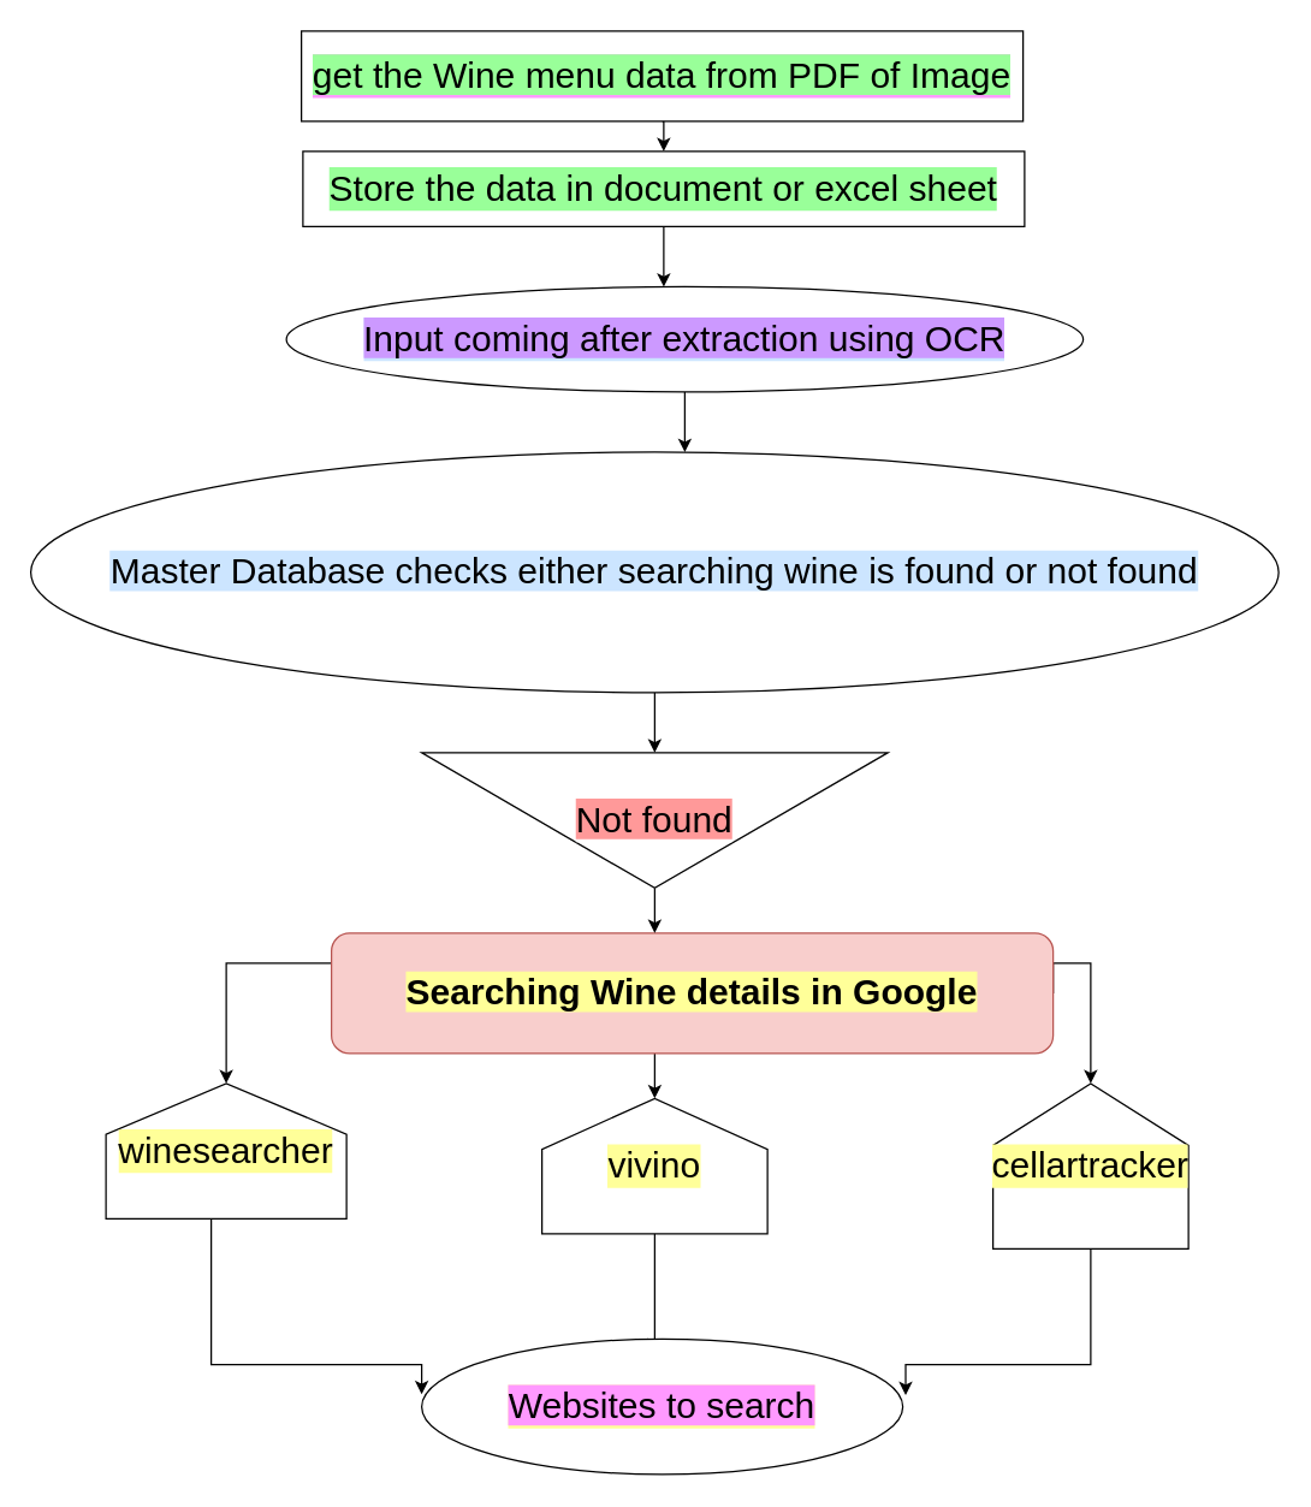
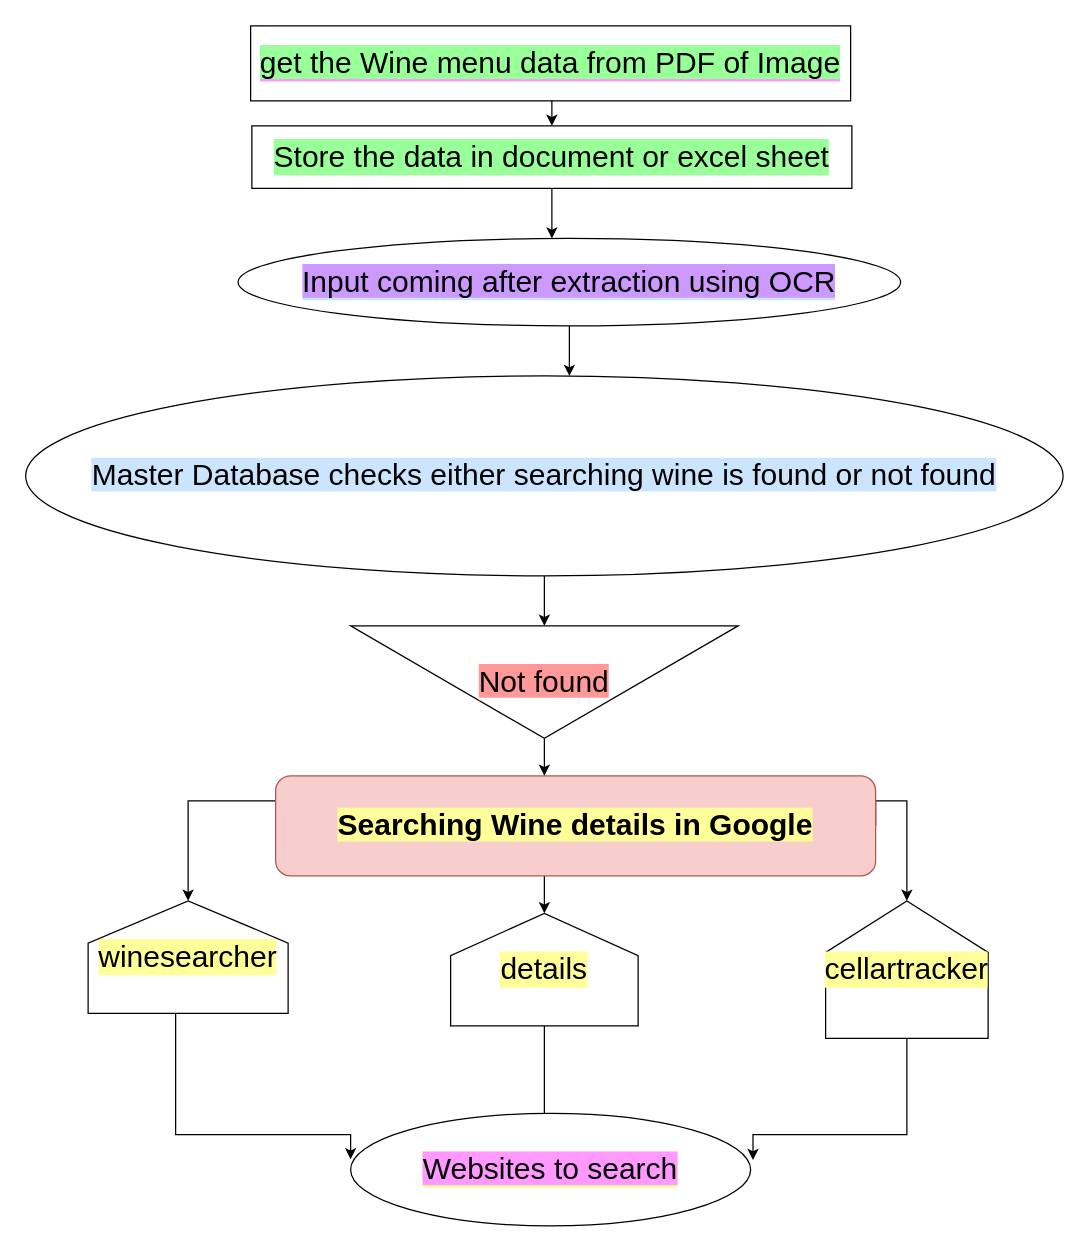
  <mxCell id="0" />
  <mxCell id="1" parent="0" />
  <mxCell id="2" style="edgeStyle=orthogonalEdgeStyle;rounded=0;orthogonalLoop=1;jettySize=auto;html=1;fontSize=24;entryX=0.5;entryY=1;entryDx=0;entryDy=0;" edge="1" parent="1" source="5" target="7"><mxGeometry relative="1" as="geometry"><mxPoint x="110" y="720" as="targetPoint" /><Array as="points"><mxPoint x="150" y="640" /></Array></mxGeometry></mxCell>
  <mxCell id="3" style="edgeStyle=orthogonalEdgeStyle;rounded=0;orthogonalLoop=1;jettySize=auto;html=1;entryX=0.5;entryY=1;entryDx=0;entryDy=0;fontSize=24;" edge="1" parent="1" source="5" target="9"><mxGeometry relative="1" as="geometry"><Array as="points"><mxPoint x="440" y="690" /><mxPoint x="440" y="690" /></Array></mxGeometry></mxCell>
  <mxCell id="4" style="edgeStyle=orthogonalEdgeStyle;rounded=0;orthogonalLoop=1;jettySize=auto;html=1;exitX=1;exitY=0.5;exitDx=0;exitDy=0;entryX=0.5;entryY=1;entryDx=0;entryDy=0;fontSize=24;" edge="1" parent="1" source="5" target="11"><mxGeometry relative="1" as="geometry"><Array as="points"><mxPoint x="700" y="640" /><mxPoint x="725" y="640" /></Array></mxGeometry></mxCell>
  <mxCell id="5" value="&lt;font style=&quot;font-size: 24px&quot;&gt;&lt;b style=&quot;background-color: rgb(255 , 255 , 153)&quot;&gt;Searching Wine details in Google&lt;/b&gt;&lt;/font&gt;" style="rounded=1;whiteSpace=wrap;html=1;fillColor=#f8cecc;strokeColor=#b85450;" vertex="1" parent="1"><mxGeometry x="220" y="620" width="480" height="80" as="geometry" /></mxCell>
  <mxCell id="6" style="edgeStyle=orthogonalEdgeStyle;rounded=0;orthogonalLoop=1;jettySize=auto;html=1;fontSize=24;entryX=0;entryY=0.408;entryDx=0;entryDy=0;entryPerimeter=0;" edge="1" parent="1" source="7" target="12"><mxGeometry relative="1" as="geometry"><mxPoint x="110" y="980" as="targetPoint" /><Array as="points"><mxPoint x="140" y="907" /></Array></mxGeometry></mxCell>
  <mxCell id="7" value="winesearcher" style="shape=offPageConnector;whiteSpace=wrap;html=1;labelBackgroundColor=#FFFF99;fontSize=24;direction=west;" vertex="1" parent="1"><mxGeometry x="70" y="720" width="160" height="90" as="geometry" /></mxCell>
  <mxCell id="8" style="edgeStyle=orthogonalEdgeStyle;rounded=0;orthogonalLoop=1;jettySize=auto;html=1;entryX=0.469;entryY=-0.008;entryDx=0;entryDy=0;entryPerimeter=0;fontSize=24;" edge="1" parent="1" source="9" target="12"><mxGeometry relative="1" as="geometry"><Array as="points"><mxPoint x="435" y="959" /></Array></mxGeometry></mxCell>
- <mxCell id="9" value="vivino" style="shape=offPageConnector;whiteSpace=wrap;html=1;labelBackgroundColor=#FFFF99;fontSize=24;direction=west;" vertex="1" parent="1"><mxGeometry x="360" y="730" width="150" height="90" as="geometry" /></mxCell>
+ <mxCell id="9" value="details" style="shape=offPageConnector;whiteSpace=wrap;html=1;labelBackgroundColor=#FFFF99;fontSize=24;direction=west;" vertex="1" parent="1"><mxGeometry x="360" y="730" width="150" height="90" as="geometry" /></mxCell>
  <mxCell id="10" style="edgeStyle=orthogonalEdgeStyle;rounded=0;orthogonalLoop=1;jettySize=auto;html=1;fontSize=24;entryX=1.006;entryY=0.415;entryDx=0;entryDy=0;entryPerimeter=0;" edge="1" parent="1" source="11" target="12"><mxGeometry relative="1" as="geometry"><mxPoint x="740" y="1010" as="targetPoint" /><Array as="points"><mxPoint x="725" y="907" /></Array></mxGeometry></mxCell>
  <mxCell id="11" value="cellartracker" style="shape=offPageConnector;whiteSpace=wrap;html=1;labelBackgroundColor=#FFFF99;fontSize=24;direction=west;" vertex="1" parent="1"><mxGeometry x="660" y="720" width="130" height="110" as="geometry" /></mxCell>
  <mxCell id="12" value="&lt;span style=&quot;background-color: rgb(255 , 153 , 255)&quot;&gt;Websites to search&lt;/span&gt;" style="ellipse;whiteSpace=wrap;html=1;labelBackgroundColor=#FFFF99;fontSize=24;" vertex="1" parent="1"><mxGeometry x="280" y="890" width="320" height="90" as="geometry" /></mxCell>
  <mxCell id="13" style="edgeStyle=orthogonalEdgeStyle;rounded=0;orthogonalLoop=1;jettySize=auto;html=1;exitX=0.5;exitY=1;exitDx=0;exitDy=0;entryX=0.5;entryY=0;entryDx=0;entryDy=0;fontSize=24;" edge="1" parent="1" source="14" target="16"><mxGeometry relative="1" as="geometry" /></mxCell>
  <mxCell id="14" value="&lt;span style=&quot;background-color: rgb(153 , 255 , 153)&quot;&gt;get the Wine menu data from PDF of Image&lt;/span&gt;" style="rounded=0;whiteSpace=wrap;html=1;labelBackgroundColor=#FF99FF;fontSize=24;" vertex="1" parent="1"><mxGeometry x="200" y="20" width="480" height="60" as="geometry" /></mxCell>
  <mxCell id="15" style="edgeStyle=orthogonalEdgeStyle;rounded=0;orthogonalLoop=1;jettySize=auto;html=1;exitX=0.5;exitY=1;exitDx=0;exitDy=0;fontSize=24;fontColor=none;" edge="1" parent="1" source="16" target="22"><mxGeometry relative="1" as="geometry"><Array as="points"><mxPoint x="441" y="180" /><mxPoint x="441" y="180" /></Array></mxGeometry></mxCell>
  <mxCell id="16" value="Store the data in document or excel sheet" style="rounded=0;whiteSpace=wrap;html=1;labelBackgroundColor=#99FF99;fontSize=24;" vertex="1" parent="1"><mxGeometry x="201" y="100" width="480" height="50" as="geometry" /></mxCell>
  <mxCell id="17" style="edgeStyle=orthogonalEdgeStyle;rounded=0;orthogonalLoop=1;jettySize=auto;html=1;fontSize=24;fontColor=none;" edge="1" parent="1" source="18" target="20"><mxGeometry relative="1" as="geometry" /></mxCell>
  <mxCell id="18" value="&lt;p class=&quot;MsoNormal&quot;&gt;&lt;span style=&quot;background-color: rgb(204 , 229 , 255)&quot;&gt;&lt;span style=&quot;font-size: 18pt ; line-height: 107% ; font-family: &amp;#34;helvetica&amp;#34; , sans-serif&quot;&gt;Master Database checks either&amp;nbsp;&lt;/span&gt;&lt;span style=&quot;font-family: &amp;#34;helvetica&amp;#34; , sans-serif ; font-size: 18pt&quot;&gt;searching &lt;/span&gt;&lt;span style=&quot;font-family: &amp;#34;helvetica&amp;#34; , sans-serif ; font-size: 18pt&quot;&gt;wine is found or not found&lt;/span&gt;&lt;/span&gt;&lt;/p&gt;" style="ellipse;whiteSpace=wrap;html=1;labelBackgroundColor=#FFFFFF;fontSize=24;fontColor=none;" vertex="1" parent="1"><mxGeometry x="20" y="300" width="830" height="160" as="geometry" /></mxCell>
  <mxCell id="19" style="edgeStyle=orthogonalEdgeStyle;rounded=0;orthogonalLoop=1;jettySize=auto;html=1;fontSize=24;fontColor=none;" edge="1" parent="1" source="20" target="5"><mxGeometry relative="1" as="geometry"><Array as="points"><mxPoint x="435" y="590" /><mxPoint x="435" y="590" /></Array></mxGeometry></mxCell>
  <mxCell id="20" value="&lt;span style=&quot;background-color: rgb(255 , 153 , 153)&quot;&gt;Not found&lt;/span&gt;" style="triangle;whiteSpace=wrap;html=1;labelBackgroundColor=#FFFFFF;fontSize=24;fontColor=none;direction=south;" vertex="1" parent="1"><mxGeometry x="280" y="500" width="310" height="90" as="geometry" /></mxCell>
  <mxCell id="21" style="edgeStyle=orthogonalEdgeStyle;rounded=0;orthogonalLoop=1;jettySize=auto;html=1;exitX=0.5;exitY=1;exitDx=0;exitDy=0;fontSize=24;fontColor=none;" edge="1" parent="1" source="22" target="18"><mxGeometry relative="1" as="geometry"><Array as="points"><mxPoint x="455" y="290" /><mxPoint x="455" y="290" /></Array></mxGeometry></mxCell>
  <mxCell id="22" value="&lt;span style=&quot;background-color: rgb(204 , 153 , 255)&quot;&gt;Input coming after extraction using OCR&lt;/span&gt;" style="ellipse;whiteSpace=wrap;html=1;labelBackgroundColor=#CCE5FF;fontSize=24;fontColor=none;" vertex="1" parent="1"><mxGeometry x="190" y="190" width="530" height="70" as="geometry" /></mxCell>
